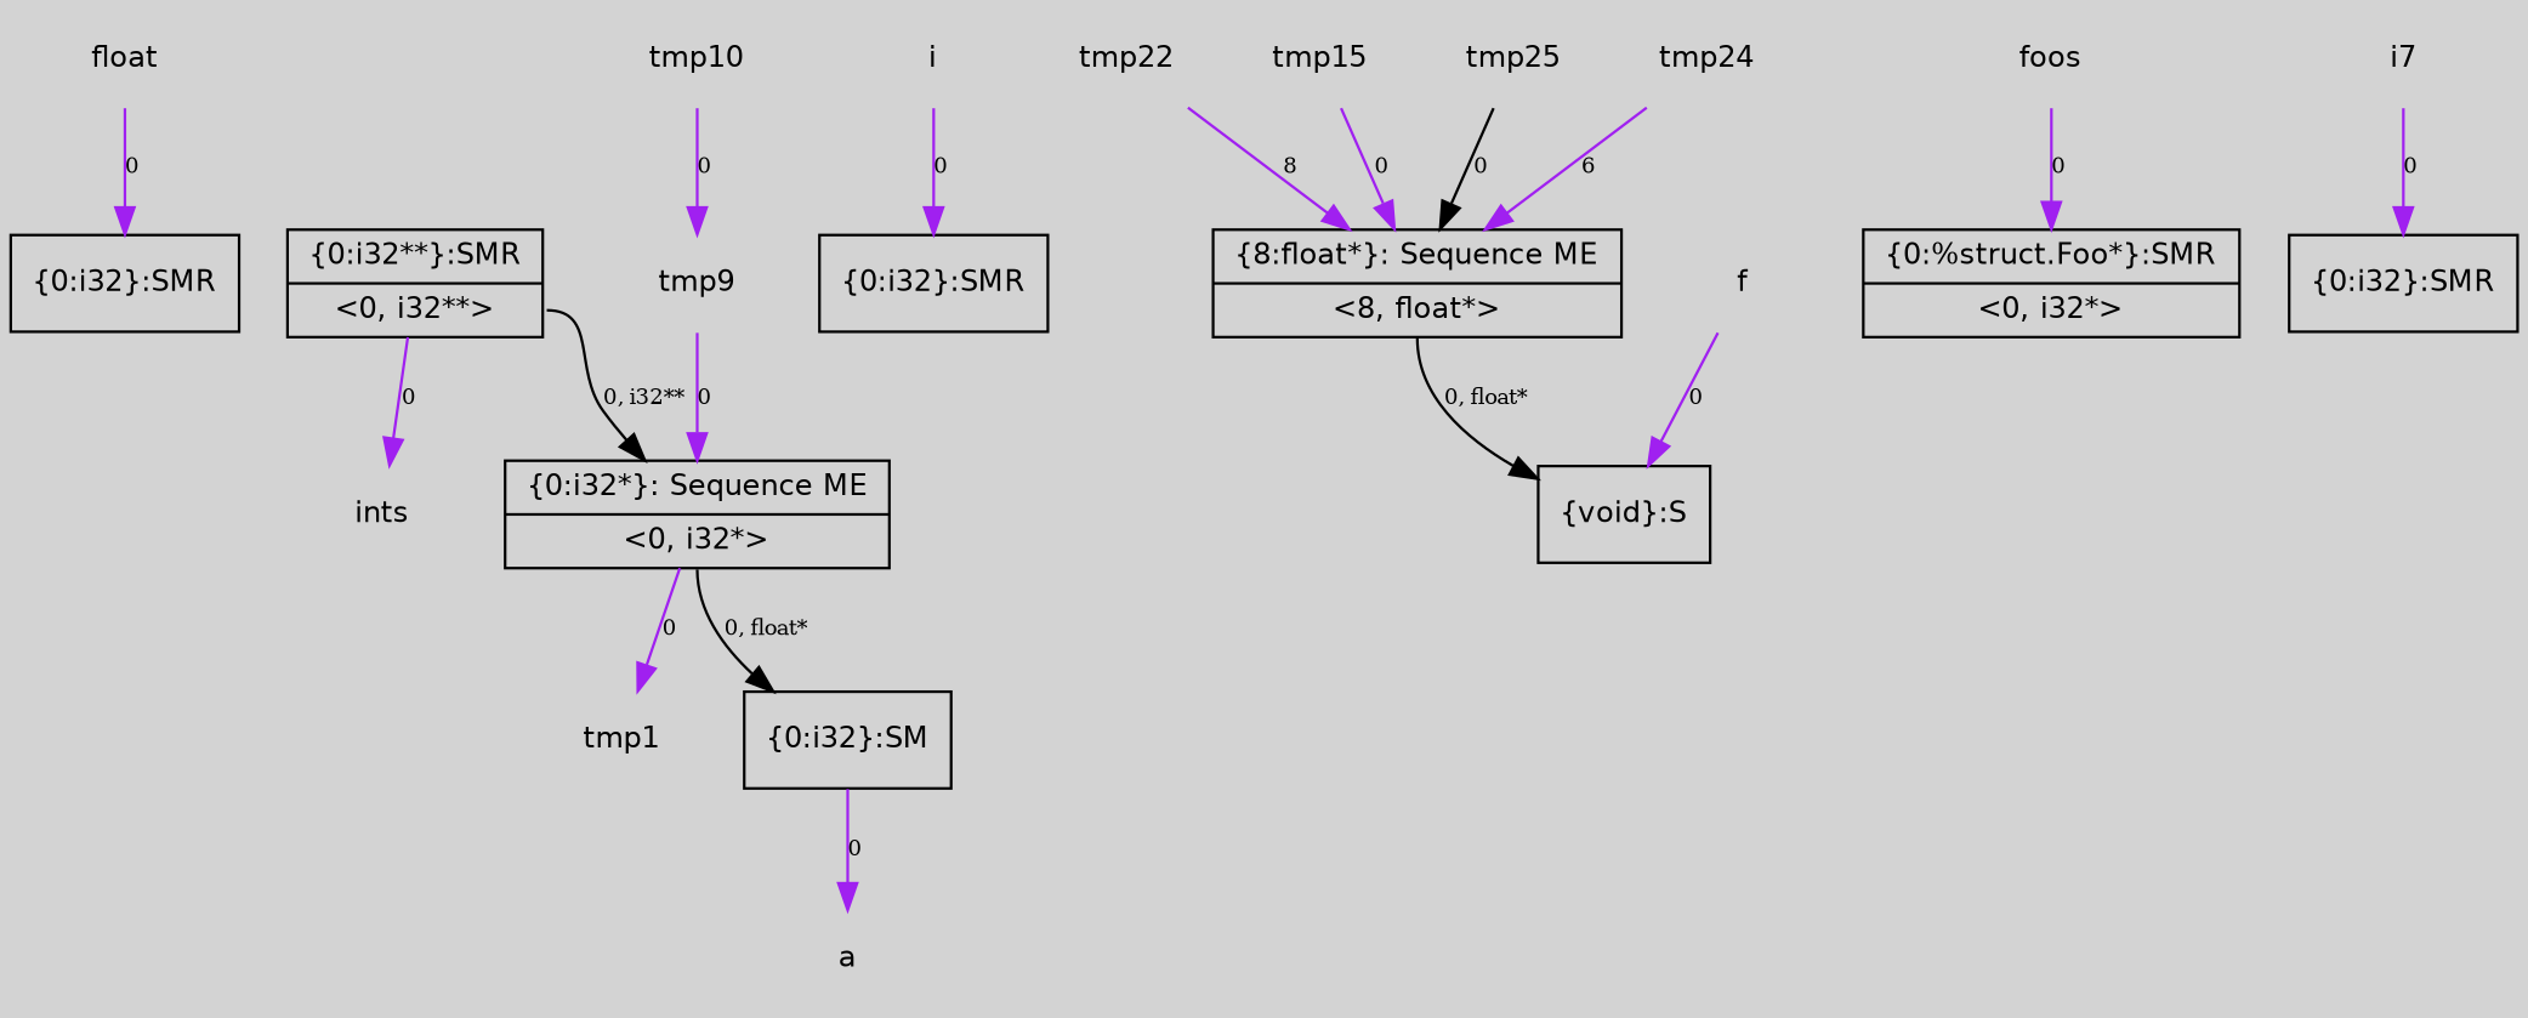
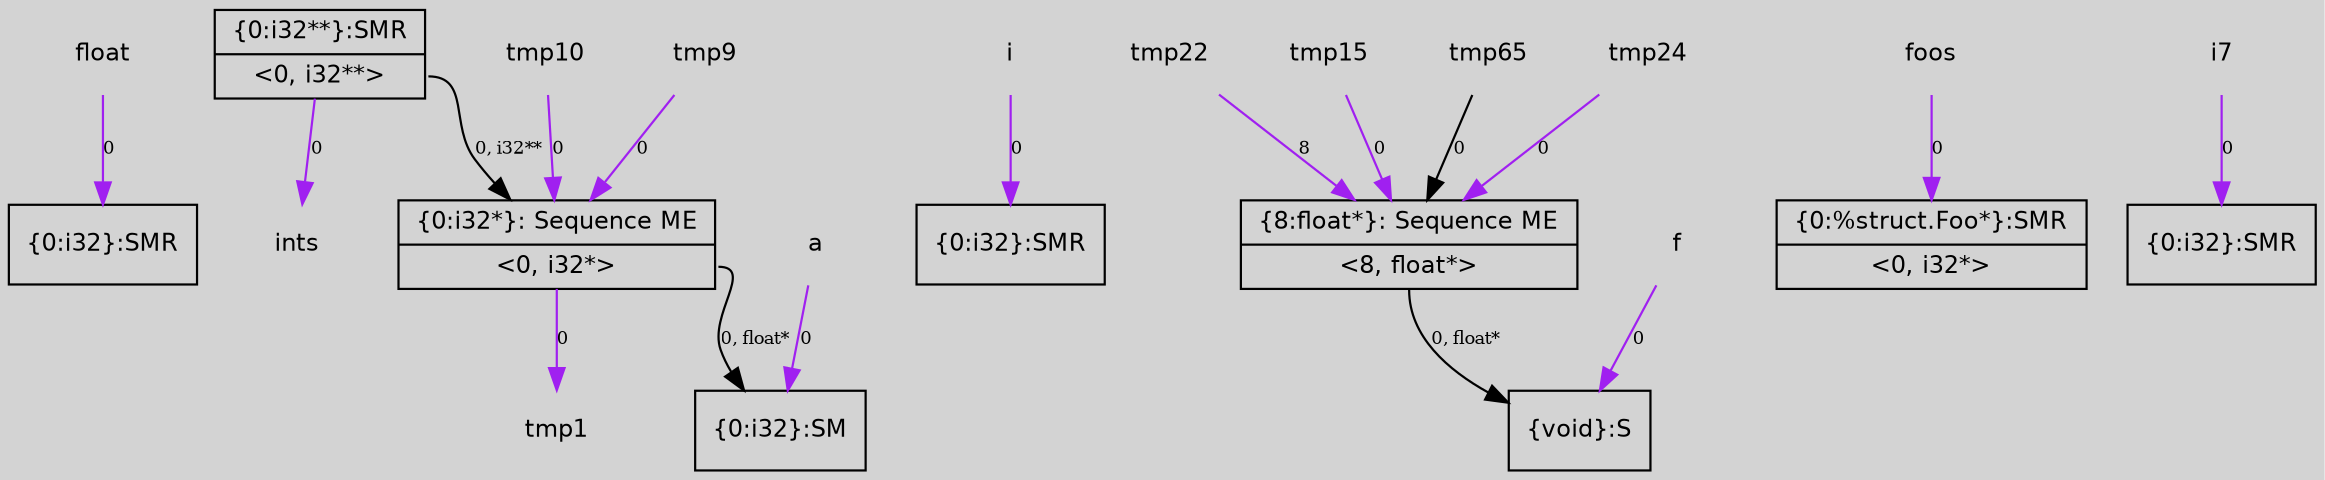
  digraph {
    bgcolor=lightgray
    fontname=Helvetica
    node [fontname=Helvetica fontsize=11 shape=plaintext]
    edge [arrowtail=tee fontsize=8 color=purple]
    n1 [label="{\{0:i32\}:SMR}" shape=record]
    n2 [label="{\{0:i32\}:SM}" shape=record]
    n3 [label="{\{0:i32**\}:SMR|{<s0>\<0, i32**\>}}" shape=record]
    n4 [label="{\{0:i32*\}: Sequence ME|{<s0>\<0, i32*\>}}" shape=record]
    n5 [label=ints]
    n6 [label=tmp1]
    n7 [label="{\{0:i32\}:SMR}" shape=record]
    n8 [label="{\{void\}:S}" shape=record]
    n9 [label="{\{0:%struct.Foo*\}:SMR|{<s0>\<0, i32*\>}}" shape=record]
    n10 [label="{\{8:float*\}: Sequence ME|{<s0>\<8, float*\>}}" shape=record]
    n11 [label="{\{0:i32\}:SMR}" shape=record]
    n12 [label=tmp22]
    n13 [label=tmp15]
    n14 [label=tmp10]
-   n15 [label=tmp25]
+   n15 [label=tmp65]
    n16 [label=tmp9]
    n17 [label=foos]
    n18 [label=tmp24]
    n19 [label=i7]
    n20 [label=a]
    n21 [label=float]
    n22 [label=f]
    n23 [label=i]
    n3 -> n4 [label="0, i32**" tailport=s0 color=""]
    n3 -> n5 [label=0]
    n4 -> n2 [label="0, float*" tailport=s0 color=""]
    n4 -> n6 [label=0]
    n10 -> n8 [label="0, float*" tailport=s0 color=""]
    n12 -> n10 [label=8]
    n13 -> n10 [label=0]
-   n14 -> n16 [label=0]
+   n14 -> n4 [label=0]
    n15 -> n10 [color=black label=0]
    n16 -> n4 [label=0]
    n17 -> n9 [label=0]
-   n18 -> n10 [label=6]
+   n18 -> n10 [label=0]
    n19 -> n11 [label=0]
-   n2 -> n20 [label=0]
+   n20 -> n2 [label=0]
    n21 -> n1 [label=0]
    n22 -> n8 [label=0]
    n23 -> n7 [label=0]
  }
